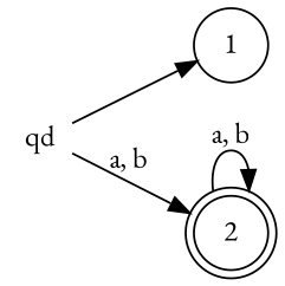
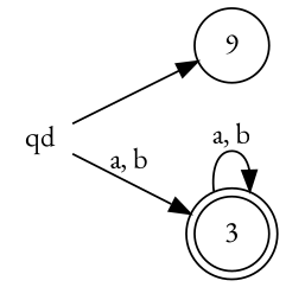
  strict digraph {
    fontname="EB Garamond"
    rankdir=LR
    node [fontname="EB Garamond"]
    edge [fontname="EB Garamond"]
    qd [height=0 shape=none width=0]
-   1 [height=0 shape=circle width=0.5]
-   2 [height=0 shape=doublecircle width=0.5]
+   1 [height=0 shape=circle width=0.5 label=9]
+   2 [height=0 shape=doublecircle width=0.5 label=3]
    qd -> 1
    qd -> 2 [label="a, b"]
    2 -> 2 [label="a, b"]
  }
